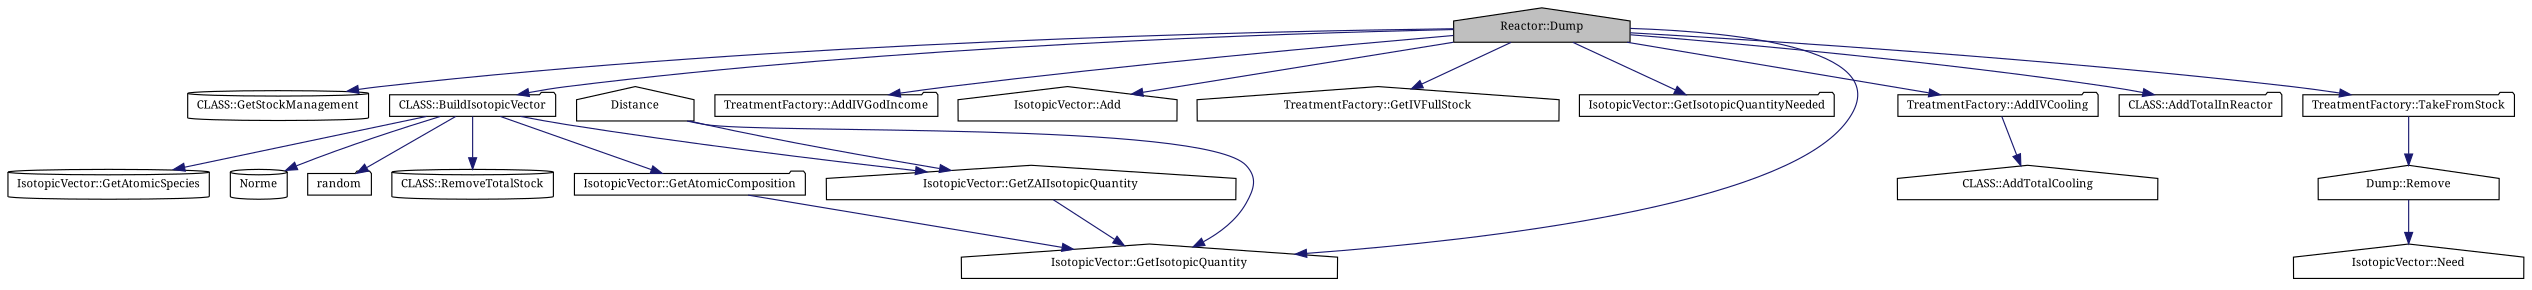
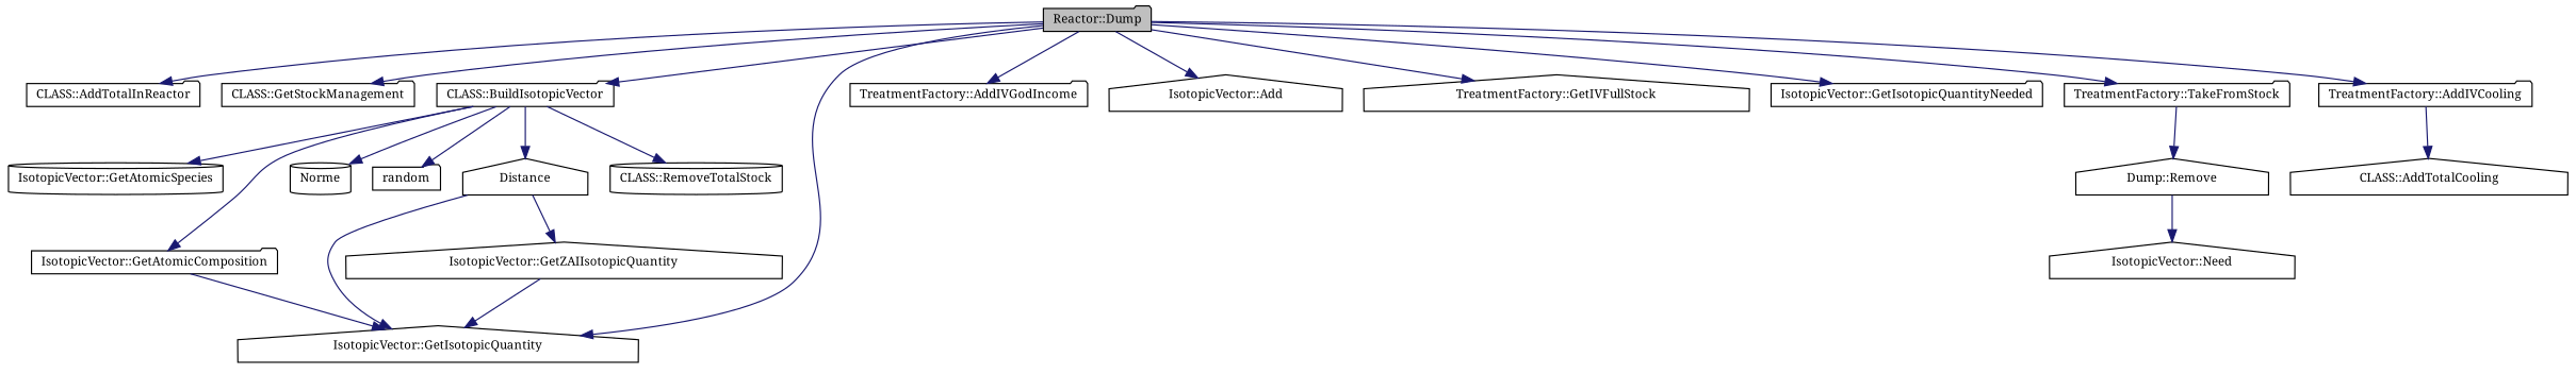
  digraph {
    fontname="Noto Serif"
    rankdir=TB
    node [color=black fillcolor=white fontname="Noto Serif" fontsize=10 shape=house style=filled]
    edge [color=midnightblue fontname="Noto Serif" fontsize=10 labelfontname=Helvetica labelfontsize=10 style=solid]
-   n1 [fillcolor=grey75 fontcolor=black height=0.2 label="Reactor::Dump" width=0.4]
+   n1 [fillcolor=grey75 fontcolor=black height=0.2 label="Reactor::Dump" shape=folder width=0.4]
    n2 [height=0.2 label="CLASS::AddTotalInReactor" shape=folder width=0.4]
-   n3 [height=0.2 label="CLASS::GetStockManagement" shape=cylinder width=0.4]
+   n3 [height=0.2 label="CLASS::GetStockManagement" shape=folder width=0.4]
    n4 [height=0.2 label="CLASS::BuildIsotopicVector" shape=folder width=0.4]
    n5 [height=0.2 label="IsotopicVector::GetIsotopicQuantity" width=0.4]
    n6 [height=0.2 label="TreatmentFactory::AddIVGodIncome" shape=folder width=0.4]
    n7 [height=0.2 label="IsotopicVector::Add" width=0.4]
    n8 [height=0.2 label="TreatmentFactory::GetIVFullStock" width=0.4]
    n9 [height=0.2 label="IsotopicVector::GetIsotopicQuantityNeeded" shape=folder width=0.4]
    n10 [height=0.2 label="TreatmentFactory::TakeFromStock" shape=folder width=0.4]
    n11 [height=0.2 label="TreatmentFactory::AddIVCooling" shape=folder width=0.4]
    n12 [height=0.2 label="IsotopicVector::GetAtomicSpecies" shape=cylinder width=0.4]
    n13 [height=0.2 label="IsotopicVector::GetAtomicComposition" shape=folder width=0.4]
    n14 [height=0.2 label=Norme shape=cylinder width=0.4]
    n15 [height=0.2 label=random shape=folder width=0.4]
    n16 [height=0.2 label=Distance width=0.4]
    n17 [height=0.2 label="CLASS::RemoveTotalStock" shape=cylinder width=0.4]
    n18 [height=0.2 label="Dump::Remove" width=0.4]
    n19 [height=0.2 label="CLASS::AddTotalCooling" width=0.4]
    n20 [height=0.2 label="IsotopicVector::GetZAIIsotopicQuantity" width=0.4]
    n21 [height=0.2 label="IsotopicVector::Need" width=0.4]
    n1 -> n2
    n1 -> n3
    n1 -> n4
    n1 -> n5
    n1 -> n6
    n1 -> n7
    n1 -> n8
    n1 -> n9
    n1 -> n10
    n1 -> n11
    n4 -> n12
    n4 -> n13
    n4 -> n14
    n4 -> n15
-   n4 -> n20
+   n4 -> n16
    n4 -> n17
    n10 -> n18
    n11 -> n19
    n13 -> n5
    n16 -> n5
    n16 -> n20
    n18 -> n21
    n20 -> n5
  }
